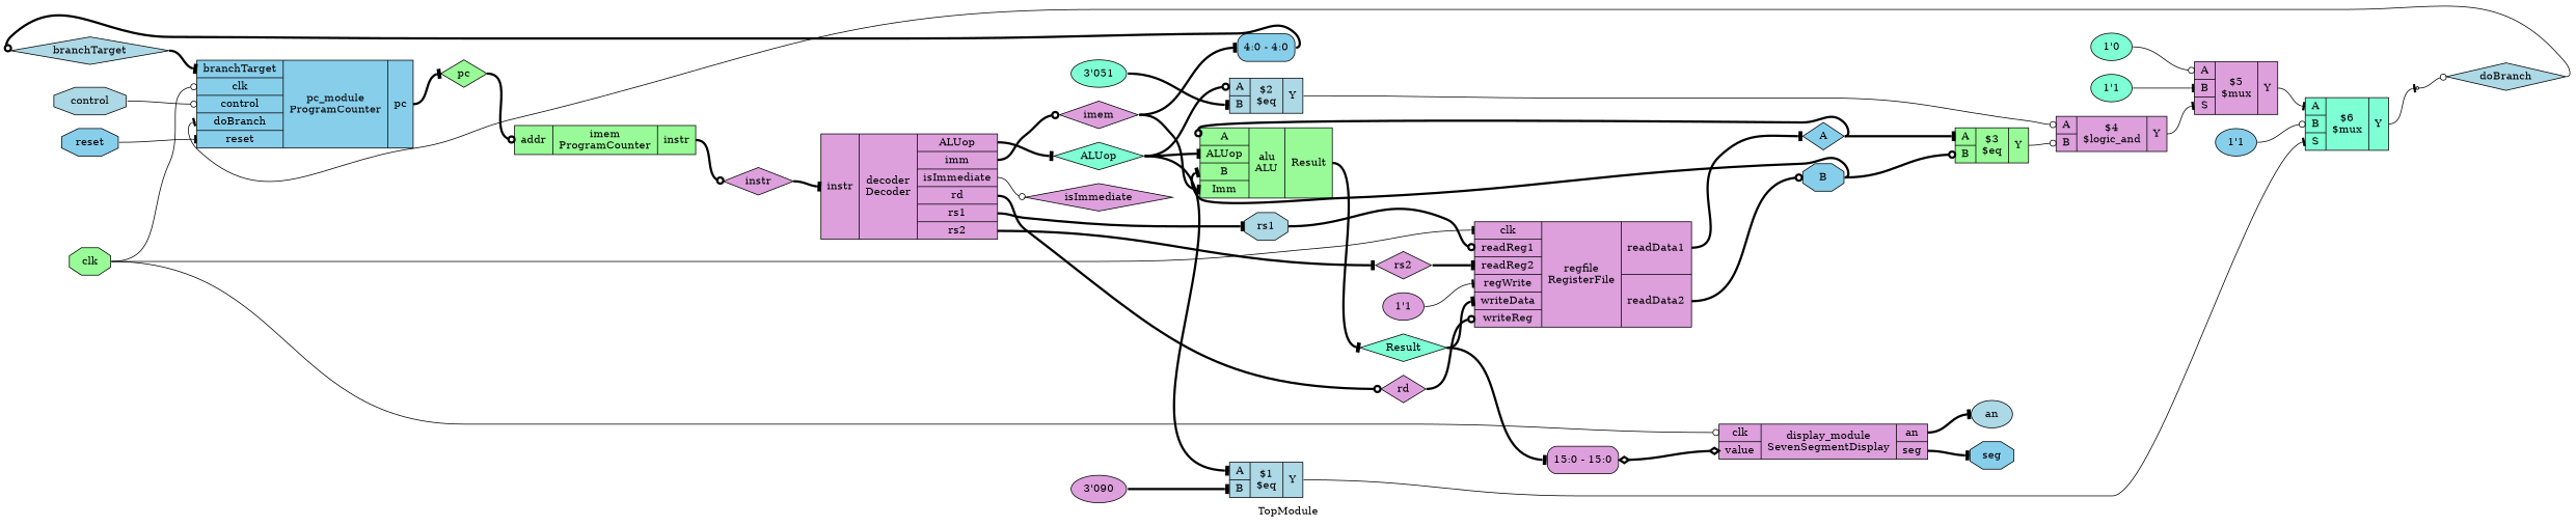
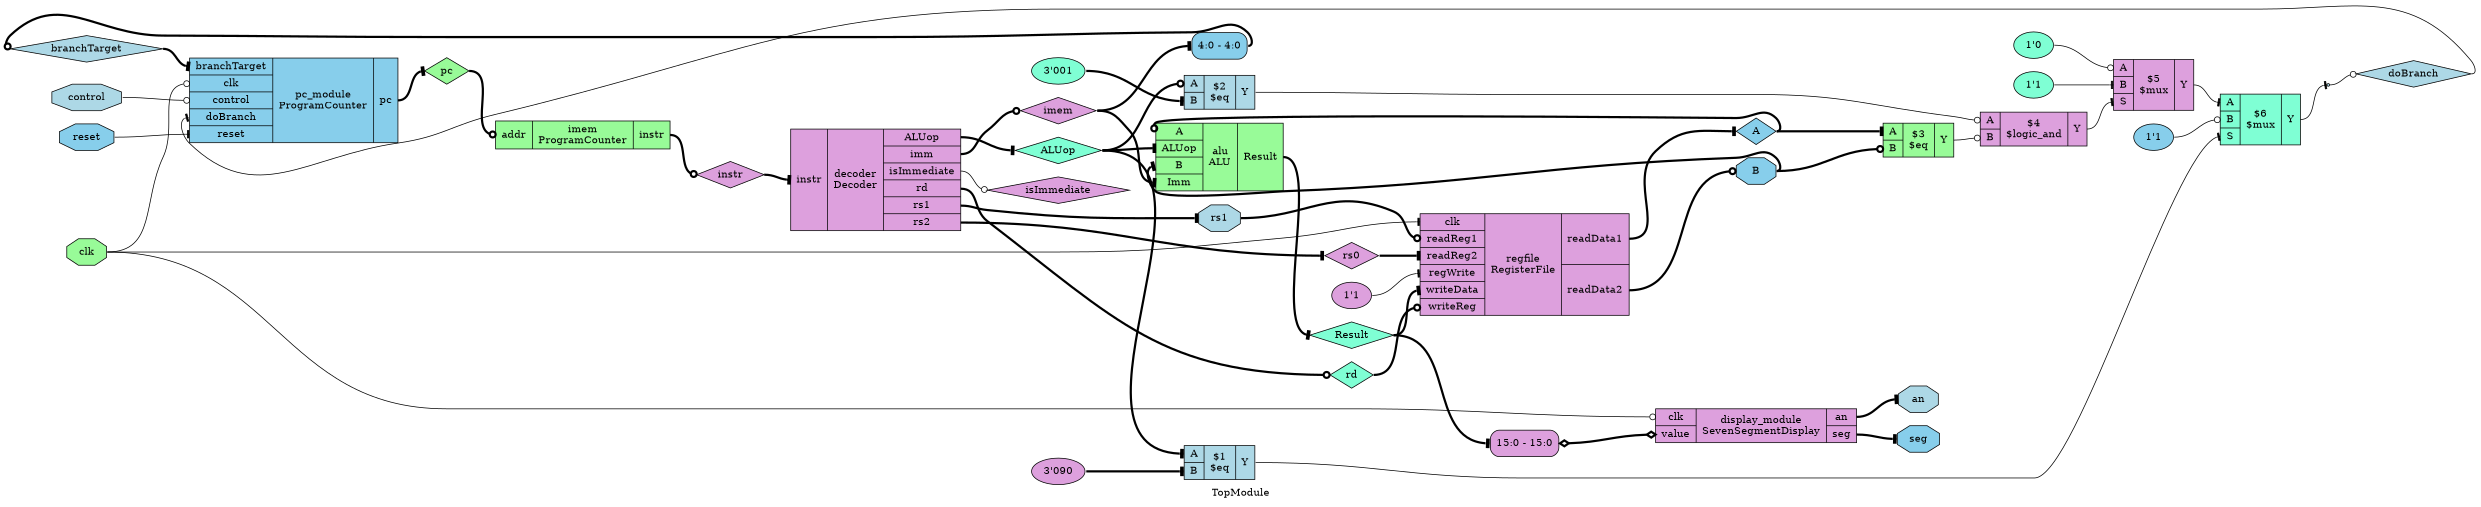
  digraph {
    label=TopModule
    rankdir=LR
    remincross=true
    node [color=black fillcolor=plum fontcolor=black shape=record style=filled]
    edge [arrowhead=tee color=black fontcolor=black headport=w style="setlinewidth(3)" tailport=e]
    n1 [fillcolor=lightblue label=branchTarget shape=diamond]
    n2 [fillcolor=skyblue label="{{<p7> branchTarget|<p24> clk|<p22> control|<p8> doBranch|<p23> reset}|pc_module\nProgramCounter|{<p19> pc}}" color="" fontcolor=""]
    n3 [fillcolor=palegreen label=pc shape=diamond]
    n4 [fillcolor=lightblue label=doBranch shape=diamond]
    n5 [label=isImmediate shape=diamond]
    n6 [fillcolor=aquamarine label=Result shape=diamond]
    n7 [label="<s0> 15:0 - 15:0 " style="rounded,filled"]
    n8 [label="{{<p24> clk|<p38> readReg1|<p39> readReg2|<p40> regWrite|<p41> writeData|<p42> writeReg}|regfile\nRegisterFile|{<p43> readData1|<p44> readData2}}" color="" fontcolor=""]
    n9 [label="{{<p24> clk|<p25> value}|display_module\nSevenSegmentDisplay|{<p20> an|<p21> seg}}" color="" fontcolor=""]
    n10 [fillcolor=skyblue label=B shape=octagon]
    n11 [fillcolor=skyblue label=A shape=diamond]
    n12 [fillcolor=palegreen label="{{<p12> A|<p11> B}|$3\n$eq|{<p29> Y}}" color="" fontcolor=""]
    n13 [fillcolor=palegreen label="{{<p12> A|<p17> ALUop|<p11> B|<p36> Imm}|alu\nALU|{<p10> Result}}" color="" fontcolor=""]
    n14 [label="{{<p12> A|<p11> B}|$4\n$logic_and|{<p29> Y}}" color="" fontcolor=""]
    n15 [label=imem shape=diamond]
    n16 [fillcolor=skyblue label="<s0> 4:0 - 4:0 " style="rounded,filled"]
-   n17 [label=rd shape=diamond]
-   n18 [label=rs2 shape=diamond]
+   n17 [fillcolor=aquamarine label=rd shape=diamond]
+   n18 [label=rs0 shape=diamond]
    n19 [fillcolor=lightblue label=rs1 shape=octagon]
    n20 [fillcolor=aquamarine label=ALUop shape=diamond]
    n21 [fillcolor=lightblue label="{{<p12> A|<p11> B}|$2\n$eq|{<p29> Y}}" color="" fontcolor=""]
    n22 [fillcolor=lightblue label="{{<p12> A|<p11> B}|$1\n$eq|{<p29> Y}}" color="" fontcolor=""]
    n23 [fillcolor=aquamarine label="{{<p12> A|<p11> B|<p28> S}|$6\n$mux|{<p29> Y}}" color="" fontcolor=""]
    n24 [label=instr shape=diamond]
    n25 [label="{{<p18> instr}|decoder\nDecoder|{<p17> ALUop|<p13> imm|<p9> isImmediate|<p14> rd|<p16> rs1|<p15> rs2}}" color="" fontcolor=""]
    n26 [fillcolor=palegreen label="{{<p47> addr}|imem\nProgramCounter|{<p18> instr}}" color="" fontcolor=""]
-   n27 [fillcolor=lightblue label=an shape=ellipse]
+   n27 [fillcolor=lightblue label=an shape=octagon]
    n28 [fillcolor=skyblue label=seg shape=octagon]
    n29 [fillcolor=lightblue label=control shape=octagon]
    n30 [fillcolor=skyblue label=reset shape=octagon]
    n31 [fillcolor=palegreen label=clk shape=octagon]
    n32 [fillcolor=skyblue label="1'1" color="" fontcolor="" shape=""]
    x8 [fillcolor=lightblue shape=point color="" fontcolor=""]
    n34 [fillcolor=aquamarine label="1'1" color="" fontcolor="" shape=""]
    n35 [label="{{<p12> A|<p11> B|<p28> S}|$5\n$mux|{<p29> Y}}" color="" fontcolor=""]
    n36 [fillcolor=aquamarine label="1'0" color="" fontcolor="" shape=""]
-   n37 [fillcolor=aquamarine label="3'051" color="" fontcolor="" shape=""]
+   n37 [fillcolor=aquamarine label="3'001" color="" fontcolor="" shape=""]
    n38 [label="3'090" color="" fontcolor="" shape=""]
    n39 [label="1'1" color="" fontcolor="" shape=""]
    n1 -> n2 [headport="p7:w"]
    n2 -> n3 [tailport="p19:e"]
    n3 -> n26 [arrowhead=odot headport="p47:w"]
    n4 -> n2 [headport="p8:w" style=""]
    n6 -> n7 [headport="s0:w"]
    n6 -> n8 [headport="p41:w"]
    n7 -> n9 [arrowhead=odiamond arrowtail=odiamond dir=both headport="p25:w"]
    n8 -> n10 [arrowhead=odot tailport="p44:e"]
    n8 -> n11 [tailport="p43:e"]
    n9 -> n27 [tailport="p20:e"]
    n9 -> n28 [tailport="p21:e"]
    n10 -> n12 [arrowhead=odot headport="p11:w"]
    n10 -> n13 [headport="p11:w"]
    n11 -> n12 [headport="p12:w"]
    n11 -> n13 [arrowhead=odot headport="p12:w"]
    n12 -> n14 [arrowhead=odot headport="p11:w" tailport="p29:e" style=""]
    n13 -> n6 [tailport="p10:e"]
    n14 -> n35 [headport="p28:w" tailport="p29:e" style=""]
    n15 -> n13 [headport="p36:w"]
    n15 -> n16 [headport="s0:w"]
    n16 -> n1 [arrowhead=odot]
    n17 -> n8 [arrowhead=odot headport="p42:w"]
    n18 -> n8 [headport="p39:w"]
    n19 -> n8 [arrowhead=odot headport="p38:w"]
    n20 -> n13 [headport="p17:w"]
    n20 -> n21 [arrowhead=odot headport="p12:w"]
    n20 -> n22 [headport="p12:w"]
    n21 -> n14 [arrowhead=odot headport="p12:w" tailport="p29:e" style=""]
    n22 -> n23 [headport="p28:w" tailport="p29:e" style=""]
    n23 -> x8 [tailport="p29:e" style=""]
    n24 -> n25 [headport="p18:w"]
    n25 -> n5 [arrowhead=odot tailport="p9:e" style=""]
    n25 -> n15 [arrowhead=odot tailport="p13:e"]
    n25 -> n17 [arrowhead=odot tailport="p14:e"]
    n25 -> n18 [tailport="p15:e"]
    n25 -> n19 [tailport="p16:e"]
    n25 -> n20 [tailport="p17:e"]
    n26 -> n24 [arrowhead=odot tailport="p18:e"]
    n29 -> n2 [arrowhead=odot headport="p22:w" style=""]
    n30 -> n2 [headport="p23:w" style=""]
    n31 -> n2 [arrowhead=odot headport="p24:w" style=""]
    n31 -> n8 [headport="p24:w" style=""]
    n31 -> n9 [arrowhead=odot headport="p24:w" style=""]
    n32 -> n23 [arrowhead=odot headport="p11:w" style=""]
    x8 -> n4 [arrowhead=odot style=""]
    n34 -> n35 [headport="p11:w" style=""]
    n35 -> n23 [headport="p12:w" tailport="p29:e" style=""]
    n36 -> n35 [arrowhead=odot headport="p12:w" style=""]
    n37 -> n21 [headport="p11:w"]
    n38 -> n22 [headport="p11:w"]
    n39 -> n8 [headport="p40:w" style=""]
  }
